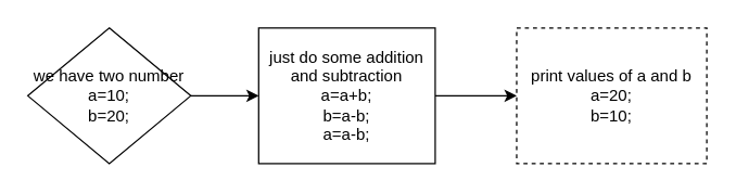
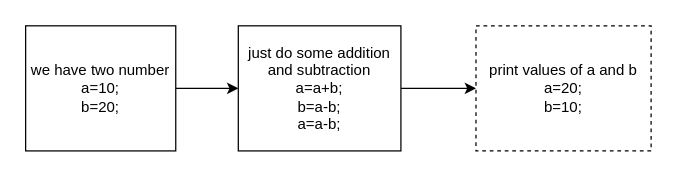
  <mxCell id="0" />
  <mxCell id="1" parent="0" />
  <mxCell id="2" style="edgeStyle=orthogonalEdgeStyle;rounded=0;orthogonalLoop=1;jettySize=auto;html=1;entryX=0;entryY=0.5;entryDx=0;entryDy=0;" edge="1" parent="1" source="3" target="5"><mxGeometry relative="1" as="geometry" /></mxCell>
- <mxCell id="3" value="we have two number&lt;br&gt;a=10;&lt;br&gt;b=20;" style="rhombus;whiteSpace=wrap;html=1;" vertex="1" parent="1"><mxGeometry x="20" y="20" width="120" height="100" as="geometry" /></mxCell>
+ <mxCell id="3" value="we have two number&lt;br&gt;a=10;&lt;br&gt;b=20;" style="rounded=0;whiteSpace=wrap;html=1;" vertex="1" parent="1"><mxGeometry x="20" y="20" width="120" height="100" as="geometry" /></mxCell>
  <mxCell id="4" style="edgeStyle=orthogonalEdgeStyle;rounded=0;orthogonalLoop=1;jettySize=auto;html=1;entryX=0;entryY=0.5;entryDx=0;entryDy=0;" edge="1" parent="1" source="5" target="6"><mxGeometry relative="1" as="geometry" /></mxCell>
  <mxCell id="5" value="just do some addition and subtraction&lt;br&gt;a=a+b;&lt;br&gt;b=a-b;&lt;br&gt;a=a-b;" style="rounded=0;whiteSpace=wrap;html=1;" vertex="1" parent="1"><mxGeometry x="190" y="20" width="130" height="100" as="geometry" /></mxCell>
  <mxCell id="6" value="print values of a and b&lt;br&gt;a=20;&lt;br&gt;b=10;" style="rounded=0;whiteSpace=wrap;html=1;dashed=1;" vertex="1" parent="1"><mxGeometry x="380" y="20" width="140" height="100" as="geometry" /></mxCell>
